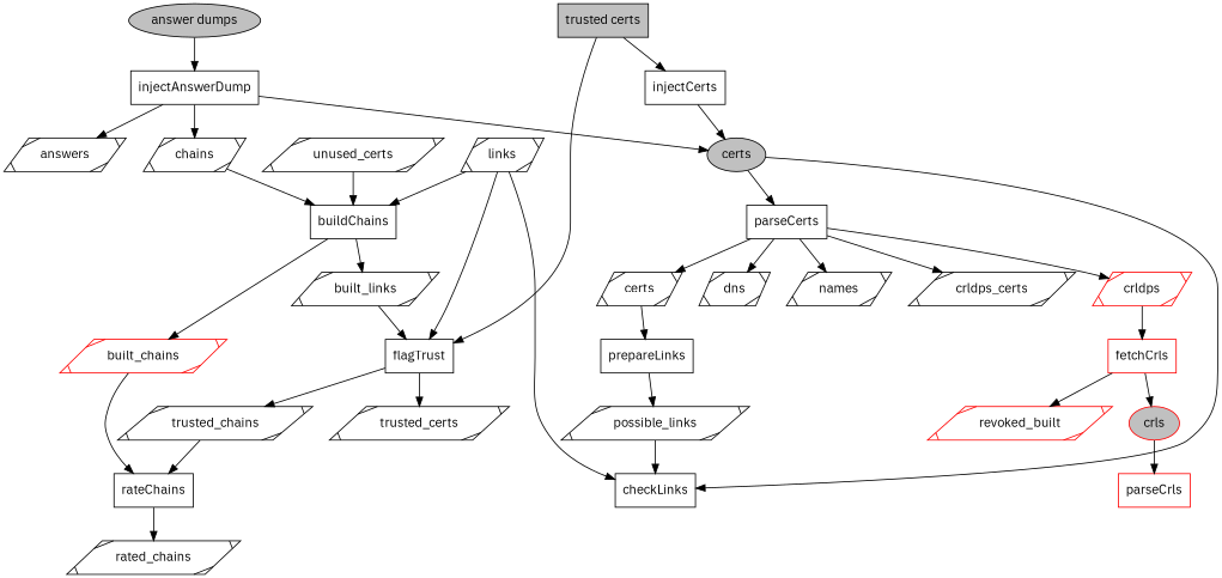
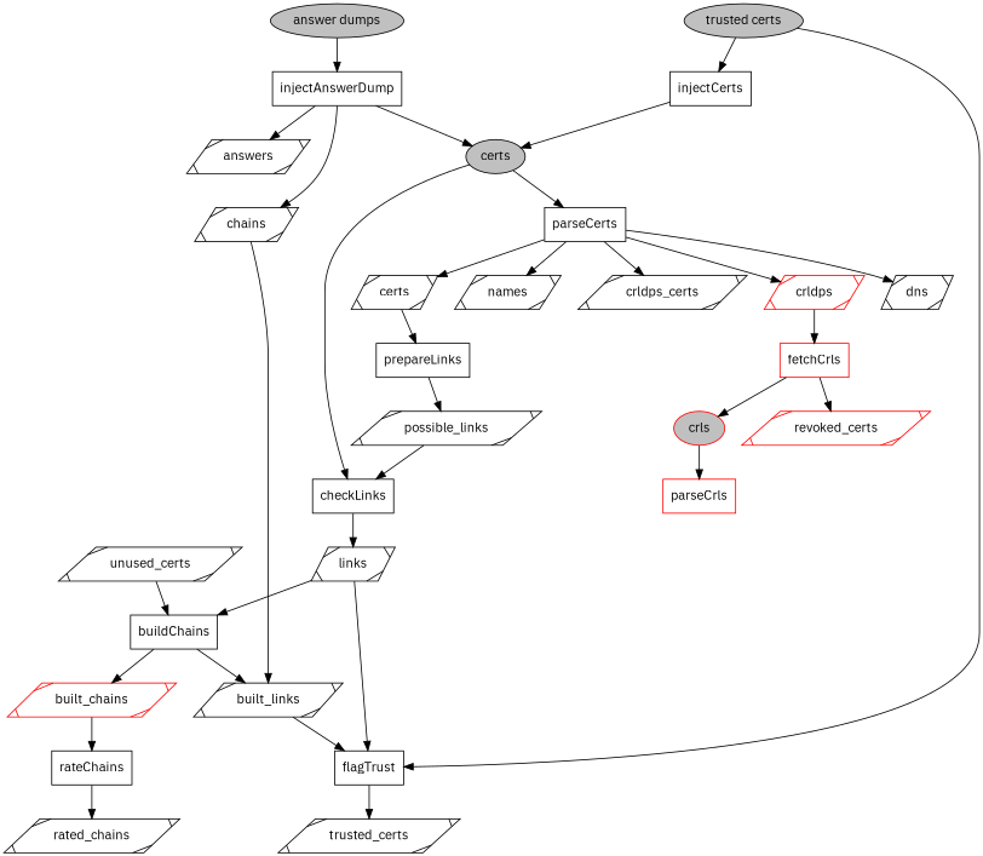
  digraph {
    fontname="IBM Plex Sans"
    node [fontname="IBM Plex Sans" shape=parallelogram style=diagonals]
    edge [fontname="IBM Plex Sans"]
    fetchCrls [color=red shape=box style=""]
    parseCrls [color=red shape=box style=""]
    injectAnswerDump [shape=box style=""]
    injectCerts [shape=box style=""]
    parseCerts [shape=box style=""]
    prepareLinks [shape=box style=""]
    checkLinks [shape=box style=""]
    buildChains [shape=box style=""]
    flagTrust [shape=box style=""]
    rateChains [shape=box style=""]
    crldps [color=red]
-   revoked_certs [color=red label=revoked_built]
+   revoked_certs [color=red]
    answers
    chains
    certs
    dns
    names
    n18 [label=crldps_certs]
    possible_links
    links
    built_chains [color=red]
    built_links
    unused_certs
    trusted_certs
-   trusted_chains
    rated_chains
    n27 [fillcolor=grey label="answer dumps" style=filled shape=""]
-   n28 [fillcolor=grey label="trusted certs" style=filled shape=box]
+   n28 [fillcolor=grey label="trusted certs" style=filled shape=""]
    n29 [color=red fillcolor=grey label=crls style=filled shape=""]
    n30 [fillcolor=grey label=certs style=filled shape=""]
    subgraph sub_1 {
      injectAnswerDump
      injectCerts
      parseCerts
      prepareLinks
      checkLinks
      buildChains
      flagTrust
      rateChains
      subgraph sub_2 {
        fetchCrls
        parseCrls
      }
    }
    subgraph sub_3 {
      answers
      chains
      certs
      dns
      names
      n18
      possible_links
      links
      built_chains
      built_links
      unused_certs
      trusted_certs
-     trusted_chains
      rated_chains
      subgraph sub_4 {
        crldps
        revoked_certs
      }
    }
    subgraph sub_5 {
      subgraph sub_6 {
        rank=same
        n27
        n28
      }
    }
    subgraph sub_7 {
      n30
      subgraph sub_8 {
        n29
      }
    }
    fetchCrls -> revoked_certs
    fetchCrls -> n29
    injectAnswerDump -> answers
    injectAnswerDump -> chains
    injectAnswerDump -> n30
    injectCerts -> n30
    parseCerts -> crldps
    parseCerts -> certs
    parseCerts -> dns
    parseCerts -> names
    parseCerts -> n18
    prepareLinks -> possible_links
-   links -> checkLinks
+   checkLinks -> links
    buildChains -> built_chains
    buildChains -> built_links
    flagTrust -> trusted_certs
-   flagTrust -> trusted_chains
    rateChains -> rated_chains
    crldps -> fetchCrls
-   chains -> buildChains
+   chains -> built_links
    certs -> prepareLinks
    possible_links -> checkLinks
    links -> buildChains
    links -> flagTrust
    built_chains -> rateChains
    built_links -> flagTrust
    unused_certs -> buildChains
-   trusted_chains -> rateChains
    n27 -> injectAnswerDump
    n28 -> injectCerts
    n28 -> flagTrust
    n29 -> parseCrls
    n30 -> parseCerts
    n30 -> checkLinks
  }
